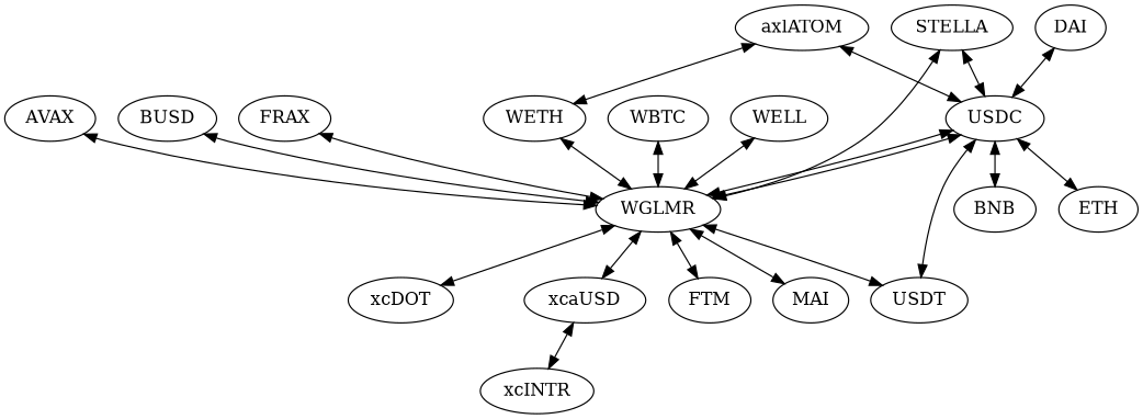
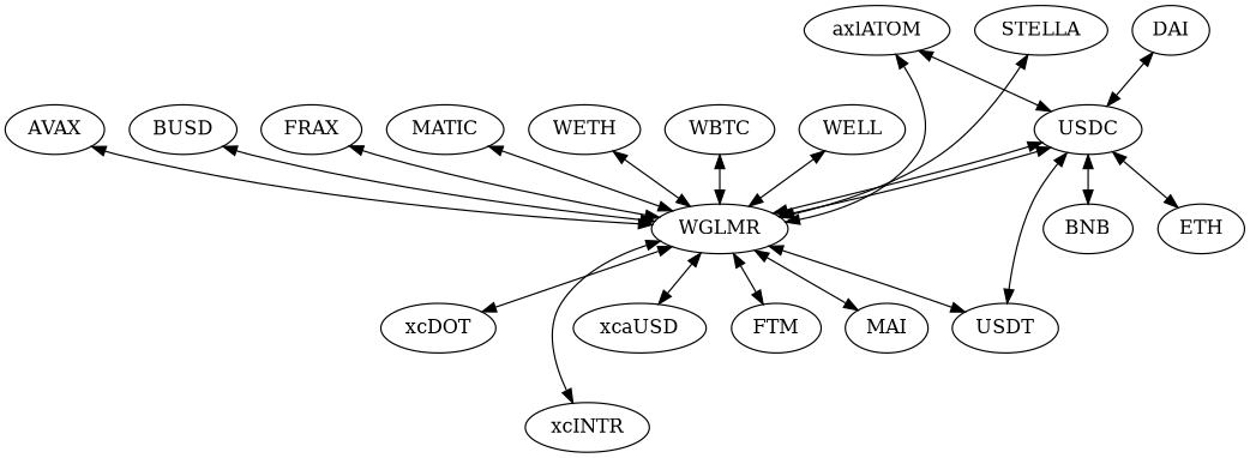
  digraph {
    edge [dir=both]
    axlATOM
    USDC
    WGLMR
    BNB
    ETH
    USDT
    FTM
    MAI
    xcDOT
    xcINTR
    xcaUSD
    AVAX
    BUSD
    DAI
    FRAX
+   MATIC
    STELLA
    WBTC
    WELL
    WETH
    axlATOM -> USDC
-   axlATOM -> WETH
+   axlATOM -> WGLMR
    USDC -> WGLMR
    USDC -> WGLMR
    USDC -> BNB
    USDC -> ETH
    USDC -> USDT
    WGLMR -> USDT
    WGLMR -> FTM
    WGLMR -> MAI
    WGLMR -> xcDOT
-   xcaUSD -> xcINTR
+   WGLMR -> xcINTR
    WGLMR -> xcaUSD
    AVAX -> WGLMR
    BUSD -> WGLMR
    DAI -> USDC
    FRAX -> WGLMR
-   STELLA -> USDC
+   MATIC -> WGLMR
    STELLA -> WGLMR
    WBTC -> WGLMR
    WELL -> WGLMR
    WETH -> WGLMR
  }
